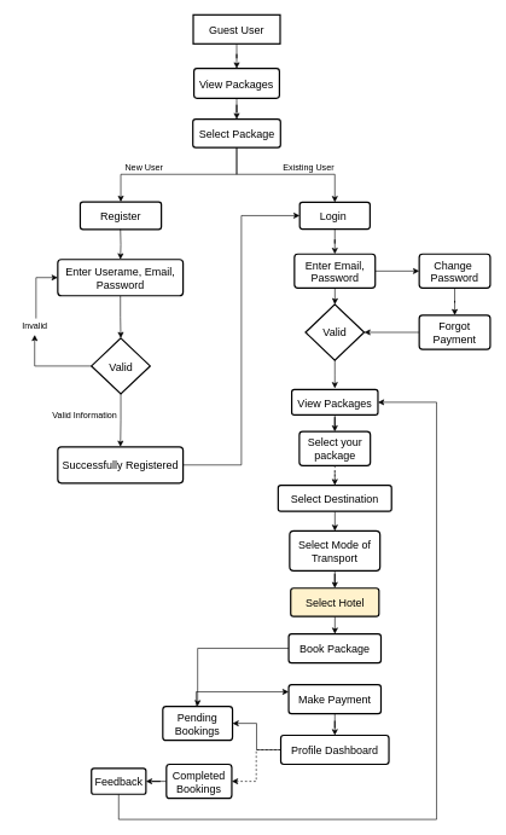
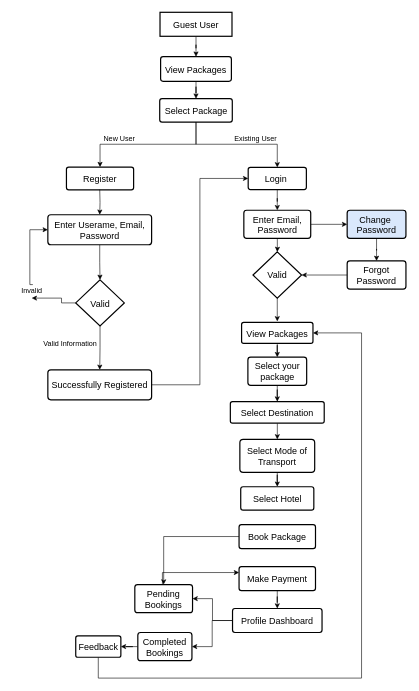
  <mxCell id="0" />
  <mxCell id="1" parent="0" />
  <mxCell id="2" style="edgeStyle=orthogonalEdgeStyle;rounded=0;orthogonalLoop=1;jettySize=auto;html=1;entryX=0.5;entryY=0;entryDx=0;entryDy=0;arcSize=10;" edge="1" parent="1" source="3" target="41"><mxGeometry relative="1" as="geometry" /></mxCell>
  <mxCell id="3" value="&lt;font style=&quot;font-size: 15px;&quot;&gt;Guest User&lt;/font&gt;" style="rounded=0;whiteSpace=wrap;html=1;fontSize=12;glass=0;strokeWidth=2;shadow=0;arcSize=10;" parent="1" vertex="1"><mxGeometry x="266" y="20" width="120" height="40" as="geometry" /></mxCell>
  <mxCell id="4" value="&lt;font style=&quot;font-size: 15px;&quot;&gt;Register&lt;/font&gt;" style="rounded=1;whiteSpace=wrap;html=1;fontSize=12;glass=0;strokeWidth=2;shadow=0;arcSize=10;" parent="1" vertex="1"><mxGeometry x="110" y="278" width="112" height="38" as="geometry" /></mxCell>
  <mxCell id="5" style="edgeStyle=orthogonalEdgeStyle;rounded=0;orthogonalLoop=1;jettySize=auto;html=1;entryX=0.5;entryY=0;entryDx=0;entryDy=0;arcSize=10;" edge="1" parent="1" source="6" target="9"><mxGeometry relative="1" as="geometry" /></mxCell>
  <mxCell id="6" value="&lt;font style=&quot;font-size: 15px;&quot;&gt;Login&amp;nbsp;&lt;/font&gt;" style="rounded=1;whiteSpace=wrap;html=1;strokeWidth=2;arcSize=10;" vertex="1" parent="1"><mxGeometry x="413" y="278.5" width="97" height="37" as="geometry" /></mxCell>
  <mxCell id="7" style="edgeStyle=orthogonalEdgeStyle;rounded=0;orthogonalLoop=1;jettySize=auto;html=1;entryX=0;entryY=0.5;entryDx=0;entryDy=0;arcSize=10;" edge="1" parent="1" source="9" target="11"><mxGeometry relative="1" as="geometry" /></mxCell>
  <mxCell id="8" style="edgeStyle=orthogonalEdgeStyle;rounded=0;orthogonalLoop=1;jettySize=auto;html=1;entryX=0.5;entryY=0;entryDx=0;entryDy=0;arcSize=10;" edge="1" parent="1" source="9" target="13"><mxGeometry relative="1" as="geometry" /></mxCell>
  <mxCell id="9" value="&lt;font style=&quot;font-size: 15px;&quot;&gt;Enter Email, Password&lt;/font&gt;" style="rounded=1;whiteSpace=wrap;html=1;strokeWidth=2;arcSize=10;" vertex="1" parent="1"><mxGeometry x="405.75" y="350" width="111.5" height="47" as="geometry" /></mxCell>
  <mxCell id="10" style="edgeStyle=orthogonalEdgeStyle;rounded=0;orthogonalLoop=1;jettySize=auto;html=1;entryX=0.5;entryY=0;entryDx=0;entryDy=0;arcSize=10;" edge="1" parent="1" source="11" target="25"><mxGeometry relative="1" as="geometry" /></mxCell>
- <mxCell id="11" value="&lt;font style=&quot;font-size: 15px;&quot;&gt;Change&amp;nbsp;&lt;/font&gt;&lt;div&gt;&lt;font style=&quot;font-size: 15px;&quot;&gt;Password&lt;/font&gt;&lt;/div&gt;" style="rounded=1;whiteSpace=wrap;html=1;strokeWidth=2;arcSize=10;" vertex="1" parent="1"><mxGeometry x="578" y="350" width="98" height="47" as="geometry" /></mxCell>
+ <mxCell id="11" value="&lt;font style=&quot;font-size: 15px;&quot;&gt;Change&amp;nbsp;&lt;/font&gt;&lt;div&gt;&lt;font style=&quot;font-size: 15px;&quot;&gt;Password&lt;/font&gt;&lt;/div&gt;" style="rounded=1;whiteSpace=wrap;html=1;strokeWidth=2;arcSize=10;fillColor=#dae8fc;" vertex="1" parent="1"><mxGeometry x="578" y="350" width="98" height="47" as="geometry" /></mxCell>
  <mxCell id="12" style="edgeStyle=orthogonalEdgeStyle;rounded=0;orthogonalLoop=1;jettySize=auto;html=1;arcSize=10;" edge="1" parent="1" source="13"><mxGeometry relative="1" as="geometry"><mxPoint x="461.5" y="535.238" as="targetPoint" /></mxGeometry></mxCell>
  <mxCell id="13" value="&lt;font style=&quot;font-size: 15px;&quot;&gt;Valid&lt;/font&gt;" style="rhombus;whiteSpace=wrap;html=1;strokeWidth=2;arcSize=10;" vertex="1" parent="1"><mxGeometry x="421" y="419.5" width="81" height="77" as="geometry" /></mxCell>
  <mxCell id="14" style="edgeStyle=orthogonalEdgeStyle;rounded=0;orthogonalLoop=1;jettySize=auto;html=1;entryX=0.5;entryY=0;entryDx=0;entryDy=0;arcSize=10;" edge="1" parent="1" source="15" target="22"><mxGeometry relative="1" as="geometry" /></mxCell>
  <mxCell id="15" value="&lt;font style=&quot;font-size: 15px;&quot;&gt;Valid&lt;/font&gt;" style="rhombus;whiteSpace=wrap;html=1;strokeWidth=2;arcSize=10;" vertex="1" parent="1"><mxGeometry x="125.5" y="466" width="81" height="77" as="geometry" /></mxCell>
  <mxCell id="16" style="edgeStyle=orthogonalEdgeStyle;rounded=0;orthogonalLoop=1;jettySize=auto;html=1;entryX=0.5;entryY=0;entryDx=0;entryDy=0;arcSize=10;" edge="1" parent="1" target="18"><mxGeometry relative="1" as="geometry"><mxPoint x="165.5" y="315.5" as="sourcePoint" /></mxGeometry></mxCell>
  <mxCell id="17" style="edgeStyle=orthogonalEdgeStyle;rounded=0;orthogonalLoop=1;jettySize=auto;html=1;entryX=0.5;entryY=0;entryDx=0;entryDy=0;arcSize=10;" edge="1" parent="1" source="18" target="15"><mxGeometry relative="1" as="geometry" /></mxCell>
  <mxCell id="18" value="&lt;font style=&quot;font-size: 15px;&quot;&gt;Enter Userame, Email, Password&lt;/font&gt;" style="rounded=1;whiteSpace=wrap;html=1;strokeWidth=2;arcSize=10;" vertex="1" parent="1"><mxGeometry x="79" y="357.5" width="173" height="50" as="geometry" /></mxCell>
  <mxCell id="19" style="edgeStyle=orthogonalEdgeStyle;rounded=0;orthogonalLoop=1;jettySize=auto;html=1;entryX=0;entryY=0.5;entryDx=0;entryDy=0;exitX=0.547;exitY=0.075;exitDx=0;exitDy=0;exitPerimeter=0;" edge="1" parent="1" source="20" target="18"><mxGeometry relative="1" as="geometry"><Array as="points"><mxPoint x="49" y="383" /></Array></mxGeometry></mxCell>
- <mxCell id="20" value="Invalid" style="text;html=1;align=center;verticalAlign=middle;resizable=0;points=[];autosize=1;strokeColor=none;fillColor=none;arcSize=10;" vertex="1" parent="1"><mxGeometry x="20" y="437" width="53" height="26" as="geometry" /></mxCell>
+ <mxCell id="20" value="Invalid" style="text;html=1;align=center;verticalAlign=middle;resizable=0;points=[];autosize=1;strokeColor=none;fillColor=none;arcSize=10;" vertex="1" parent="1"><mxGeometry x="25" y="472" width="53" height="26" as="geometry" /></mxCell>
  <mxCell id="21" style="edgeStyle=orthogonalEdgeStyle;rounded=0;orthogonalLoop=1;jettySize=auto;html=1;entryX=0;entryY=0.5;entryDx=0;entryDy=0;" edge="1" parent="1" source="22" target="6"><mxGeometry relative="1" as="geometry" /></mxCell>
  <mxCell id="22" value="&lt;span style=&quot;font-size: 15px;&quot;&gt;Successfully Registered&lt;/span&gt;" style="rounded=1;whiteSpace=wrap;html=1;strokeWidth=2;arcSize=10;" vertex="1" parent="1"><mxGeometry x="79" y="616" width="173" height="50" as="geometry" /></mxCell>
  <mxCell id="23" value="Valid Information" style="text;html=1;align=center;verticalAlign=middle;resizable=0;points=[];autosize=1;strokeColor=none;fillColor=none;arcSize=10;" vertex="1" parent="1"><mxGeometry x="62" y="559" width="107" height="26" as="geometry" /></mxCell>
  <mxCell id="24" style="edgeStyle=orthogonalEdgeStyle;rounded=0;orthogonalLoop=1;jettySize=auto;html=1;entryX=1;entryY=0.5;entryDx=0;entryDy=0;arcSize=10;" edge="1" parent="1" source="25" target="13"><mxGeometry relative="1" as="geometry" /></mxCell>
- <mxCell id="25" value="&lt;span style=&quot;font-size: 15px;&quot;&gt;Forgot Payment&lt;/span&gt;" style="rounded=1;whiteSpace=wrap;html=1;strokeWidth=2;arcSize=10;" vertex="1" parent="1"><mxGeometry x="578" y="434.5" width="98" height="47" as="geometry" /></mxCell>
+ <mxCell id="25" value="&lt;span style=&quot;font-size: 15px;&quot;&gt;Forgot Password&lt;/span&gt;" style="rounded=1;whiteSpace=wrap;html=1;strokeWidth=2;arcSize=10;" vertex="1" parent="1"><mxGeometry x="578" y="434.5" width="98" height="47" as="geometry" /></mxCell>
  <mxCell id="26" value="" style="edgeStyle=orthogonalEdgeStyle;rounded=0;orthogonalLoop=1;jettySize=auto;html=1;arcSize=10;" edge="1" parent="1" source="27" target="29"><mxGeometry relative="1" as="geometry" /></mxCell>
  <mxCell id="27" value="&lt;span style=&quot;font-size: 15px;&quot;&gt;View Packages&lt;/span&gt;" style="rounded=1;whiteSpace=wrap;html=1;strokeWidth=2;arcSize=10;" vertex="1" parent="1"><mxGeometry x="402" y="537" width="119" height="35" as="geometry" /></mxCell>
- <mxCell id="28" style="edgeStyle=orthogonalEdgeStyle;rounded=0;orthogonalLoop=1;jettySize=auto;html=1;entryX=0.5;entryY=0;entryDx=0;entryDy=0;arcSize=10;dashed=1;" edge="1" parent="1" source="29" target="31"><mxGeometry relative="1" as="geometry" /></mxCell>
+ <mxCell id="28" style="edgeStyle=orthogonalEdgeStyle;rounded=0;orthogonalLoop=1;jettySize=auto;html=1;entryX=0.5;entryY=0;entryDx=0;entryDy=0;arcSize=10;" edge="1" parent="1" source="29" target="31"><mxGeometry relative="1" as="geometry" /></mxCell>
  <mxCell id="29" value="&lt;span style=&quot;font-size: 15px;&quot;&gt;Select your&lt;/span&gt;&lt;div&gt;&lt;span style=&quot;font-size: 15px;&quot;&gt;package&lt;/span&gt;&lt;/div&gt;" style="rounded=1;whiteSpace=wrap;html=1;strokeWidth=2;arcSize=10;" vertex="1" parent="1"><mxGeometry x="412.5" y="595" width="98" height="47" as="geometry" /></mxCell>
  <mxCell id="30" style="edgeStyle=orthogonalEdgeStyle;rounded=0;orthogonalLoop=1;jettySize=auto;html=1;entryX=0.5;entryY=0;entryDx=0;entryDy=0;arcSize=10;" edge="1" parent="1" source="31" target="33"><mxGeometry relative="1" as="geometry" /></mxCell>
  <mxCell id="31" value="&lt;span style=&quot;font-size: 15px;&quot;&gt;Select Destination&lt;/span&gt;" style="rounded=1;whiteSpace=wrap;html=1;strokeWidth=2;arcSize=10;" vertex="1" parent="1"><mxGeometry x="383.25" y="669" width="156.5" height="36" as="geometry" /></mxCell>
  <mxCell id="32" style="edgeStyle=orthogonalEdgeStyle;rounded=0;orthogonalLoop=1;jettySize=auto;html=1;entryX=0.5;entryY=0;entryDx=0;entryDy=0;arcSize=10;" edge="1" parent="1" source="33" target="35"><mxGeometry relative="1" as="geometry" /></mxCell>
  <mxCell id="33" value="&lt;span style=&quot;font-size: 15px;&quot;&gt;Select Mode of Transport&lt;/span&gt;" style="rounded=1;whiteSpace=wrap;html=1;strokeWidth=2;arcSize=10;" vertex="1" parent="1"><mxGeometry x="399.12" y="732" width="124.75" height="55" as="geometry" /></mxCell>
- <mxCell id="34" style="edgeStyle=orthogonalEdgeStyle;rounded=0;orthogonalLoop=1;jettySize=auto;html=1;entryX=0.5;entryY=0;entryDx=0;entryDy=0;arcSize=10;" edge="1" parent="1" source="35" target="37"><mxGeometry relative="1" as="geometry" /></mxCell>
- <mxCell id="35" value="&lt;span style=&quot;font-size: 15px;&quot;&gt;Select Hotel&lt;/span&gt;" style="rounded=1;whiteSpace=wrap;html=1;strokeWidth=2;arcSize=10;fillColor=#fff2cc;" vertex="1" parent="1"><mxGeometry x="400.56" y="811" width="121.87" height="39" as="geometry" /></mxCell>
+ <mxCell id="35" value="&lt;span style=&quot;font-size: 15px;&quot;&gt;Select Hotel&lt;/span&gt;" style="rounded=1;whiteSpace=wrap;html=1;strokeWidth=2;arcSize=10;" vertex="1" parent="1"><mxGeometry x="400.56" y="811" width="121.87" height="39" as="geometry" /></mxCell>
  <mxCell id="36" style="edgeStyle=orthogonalEdgeStyle;rounded=0;orthogonalLoop=1;jettySize=auto;html=1;arcSize=10;" edge="1" parent="1" source="37" target="52"><mxGeometry relative="1" as="geometry" /></mxCell>
  <mxCell id="37" value="&lt;span style=&quot;font-size: 15px;&quot;&gt;Book Package&lt;/span&gt;" style="rounded=1;whiteSpace=wrap;html=1;strokeWidth=2;arcSize=10;" vertex="1" parent="1"><mxGeometry x="397.78" y="874" width="127.44" height="40" as="geometry" /></mxCell>
  <mxCell id="38" style="edgeStyle=orthogonalEdgeStyle;rounded=0;orthogonalLoop=1;jettySize=auto;html=1;entryX=0.5;entryY=0;entryDx=0;entryDy=0;" edge="1" parent="1" source="39" target="50"><mxGeometry relative="1" as="geometry" /></mxCell>
  <mxCell id="39" value="&lt;span style=&quot;font-size: 15px;&quot;&gt;Make Payment&lt;/span&gt;" style="rounded=1;whiteSpace=wrap;html=1;strokeWidth=2;arcSize=10;" vertex="1" parent="1"><mxGeometry x="397.77" y="944" width="127.44" height="40" as="geometry" /></mxCell>
  <mxCell id="40" style="edgeStyle=orthogonalEdgeStyle;rounded=0;orthogonalLoop=1;jettySize=auto;html=1;entryX=0.5;entryY=0;entryDx=0;entryDy=0;arcSize=10;" edge="1" parent="1" source="41" target="44"><mxGeometry relative="1" as="geometry"><mxPoint x="326" y="162.133" as="targetPoint" /></mxGeometry></mxCell>
  <mxCell id="41" value="&lt;span style=&quot;font-size: 15px;&quot;&gt;View Packages&lt;/span&gt;" style="rounded=1;whiteSpace=wrap;html=1;fontSize=12;glass=0;strokeWidth=2;shadow=0;arcSize=10;" vertex="1" parent="1"><mxGeometry x="267" y="94" width="118" height="41" as="geometry" /></mxCell>
  <mxCell id="42" style="edgeStyle=orthogonalEdgeStyle;rounded=0;orthogonalLoop=1;jettySize=auto;html=1;entryX=0.5;entryY=0;entryDx=0;entryDy=0;arcSize=10;" edge="1" parent="1" source="44" target="4"><mxGeometry relative="1" as="geometry"><Array as="points"><mxPoint x="326" y="240" /><mxPoint x="166" y="240" /></Array></mxGeometry></mxCell>
  <mxCell id="43" style="edgeStyle=orthogonalEdgeStyle;rounded=0;orthogonalLoop=1;jettySize=auto;html=1;entryX=0.5;entryY=0;entryDx=0;entryDy=0;arcSize=10;" edge="1" parent="1" source="44" target="6"><mxGeometry relative="1" as="geometry"><Array as="points"><mxPoint x="326" y="240" /><mxPoint x="462" y="240" /></Array></mxGeometry></mxCell>
  <mxCell id="44" value="&lt;span style=&quot;font-size: 15px;&quot;&gt;Select Package&lt;/span&gt;" style="rounded=1;whiteSpace=wrap;html=1;fontSize=12;glass=0;strokeWidth=2;shadow=0;arcSize=10;" vertex="1" parent="1"><mxGeometry x="265.5" y="164" width="121" height="39" as="geometry" /></mxCell>
  <mxCell id="45" value="New User" style="text;html=1;align=center;verticalAlign=middle;resizable=0;points=[];autosize=1;strokeColor=none;fillColor=none;arcSize=10;" vertex="1" parent="1"><mxGeometry x="162" y="218" width="71" height="26" as="geometry" /></mxCell>
  <mxCell id="46" value="Existing User" style="text;html=1;align=center;verticalAlign=middle;resizable=0;points=[];autosize=1;strokeColor=none;fillColor=none;arcSize=10;" vertex="1" parent="1"><mxGeometry x="380" y="218" width="89" height="26" as="geometry" /></mxCell>
  <mxCell id="47" style="edgeStyle=orthogonalEdgeStyle;rounded=0;orthogonalLoop=1;jettySize=auto;html=1;entryX=0.512;entryY=0.942;entryDx=0;entryDy=0;entryPerimeter=0;" edge="1" parent="1" source="15" target="20"><mxGeometry relative="1" as="geometry" /></mxCell>
  <mxCell id="48" style="edgeStyle=orthogonalEdgeStyle;rounded=0;orthogonalLoop=1;jettySize=auto;html=1;entryX=1;entryY=0.5;entryDx=0;entryDy=0;" edge="1" parent="1" source="50" target="52"><mxGeometry relative="1" as="geometry" /></mxCell>
- <mxCell id="49" style="edgeStyle=orthogonalEdgeStyle;rounded=0;orthogonalLoop=1;jettySize=auto;html=1;entryX=1;entryY=0.5;entryDx=0;entryDy=0;dashed=1;" edge="1" parent="1" source="50" target="54"><mxGeometry relative="1" as="geometry" /></mxCell>
+ <mxCell id="49" style="edgeStyle=orthogonalEdgeStyle;rounded=0;orthogonalLoop=1;jettySize=auto;html=1;entryX=1;entryY=0.5;entryDx=0;entryDy=0;" edge="1" parent="1" source="50" target="54"><mxGeometry relative="1" as="geometry" /></mxCell>
  <mxCell id="50" value="&lt;span style=&quot;font-size: 15px;&quot;&gt;Profile Dashboard&lt;/span&gt;" style="rounded=1;whiteSpace=wrap;html=1;strokeWidth=2;arcSize=10;" vertex="1" parent="1"><mxGeometry x="386.89" y="1014" width="149.23" height="40" as="geometry" /></mxCell>
  <mxCell id="51" style="edgeStyle=orthogonalEdgeStyle;rounded=0;orthogonalLoop=1;jettySize=auto;html=1;entryX=0;entryY=0.25;entryDx=0;entryDy=0;" edge="1" parent="1" target="39"><mxGeometry relative="1" as="geometry"><mxPoint x="246" y="977" as="sourcePoint" /><Array as="points"><mxPoint x="270" y="977" /><mxPoint x="270" y="954" /></Array></mxGeometry></mxCell>
  <mxCell id="52" value="&lt;span style=&quot;font-size: 15px;&quot;&gt;Pending Bookings&lt;/span&gt;" style="rounded=1;whiteSpace=wrap;html=1;strokeWidth=2;arcSize=10;" vertex="1" parent="1"><mxGeometry x="224" y="974" width="96.23" height="47" as="geometry" /></mxCell>
  <mxCell id="53" style="edgeStyle=orthogonalEdgeStyle;rounded=0;orthogonalLoop=1;jettySize=auto;html=1;entryX=1;entryY=0.5;entryDx=0;entryDy=0;" edge="1" parent="1" source="54" target="56"><mxGeometry relative="1" as="geometry" /></mxCell>
  <mxCell id="54" value="&lt;span style=&quot;font-size: 15px;&quot;&gt;Completed Bookings&lt;/span&gt;" style="rounded=1;whiteSpace=wrap;html=1;strokeWidth=2;arcSize=10;" vertex="1" parent="1"><mxGeometry x="229" y="1054" width="90.23" height="47" as="geometry" /></mxCell>
  <mxCell id="55" style="edgeStyle=orthogonalEdgeStyle;rounded=0;orthogonalLoop=1;jettySize=auto;html=1;entryX=1;entryY=0.5;entryDx=0;entryDy=0;" edge="1" parent="1" source="56" target="27"><mxGeometry relative="1" as="geometry"><Array as="points"><mxPoint x="163" y="1130" /><mxPoint x="602" y="1130" /><mxPoint x="602" y="555" /></Array></mxGeometry></mxCell>
  <mxCell id="56" value="&lt;span style=&quot;font-size: 15px;&quot;&gt;Feedback&lt;/span&gt;" style="rounded=1;whiteSpace=wrap;html=1;strokeWidth=2;arcSize=10;" vertex="1" parent="1"><mxGeometry x="125.5" y="1059.75" width="75.23" height="35.5" as="geometry" /></mxCell>
